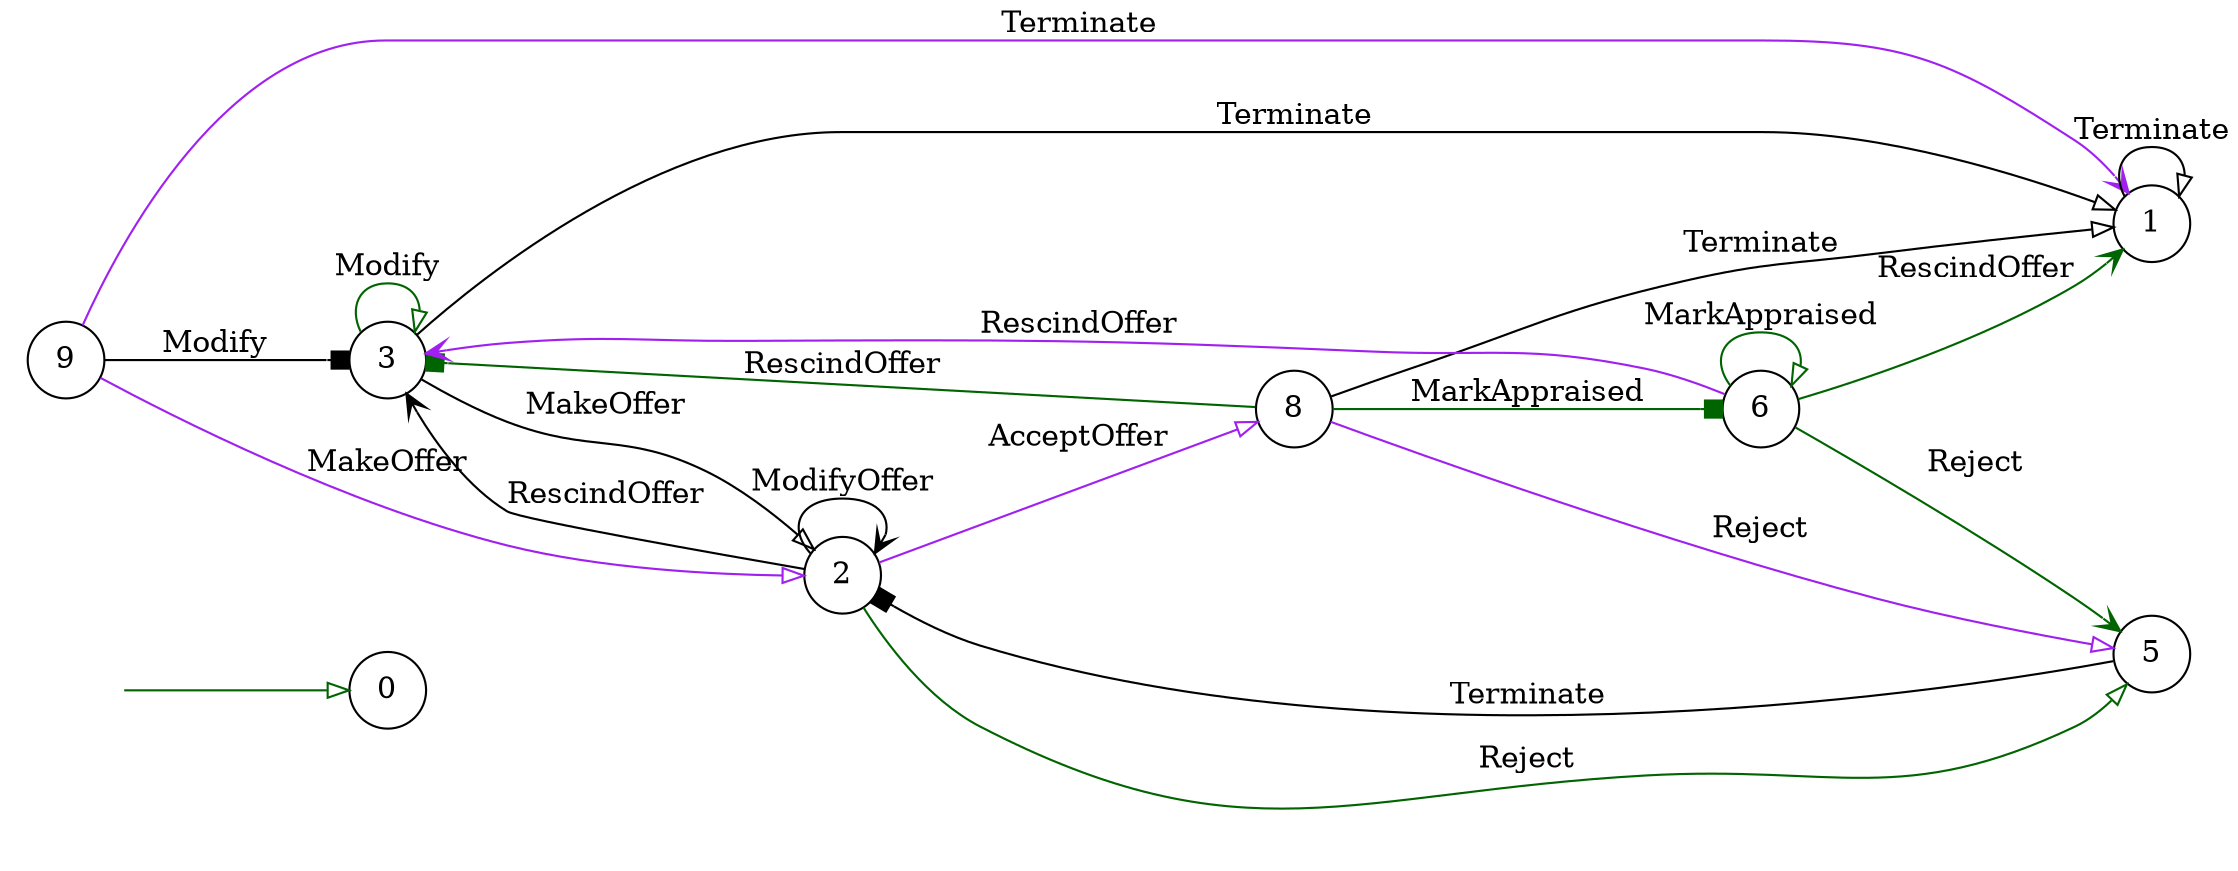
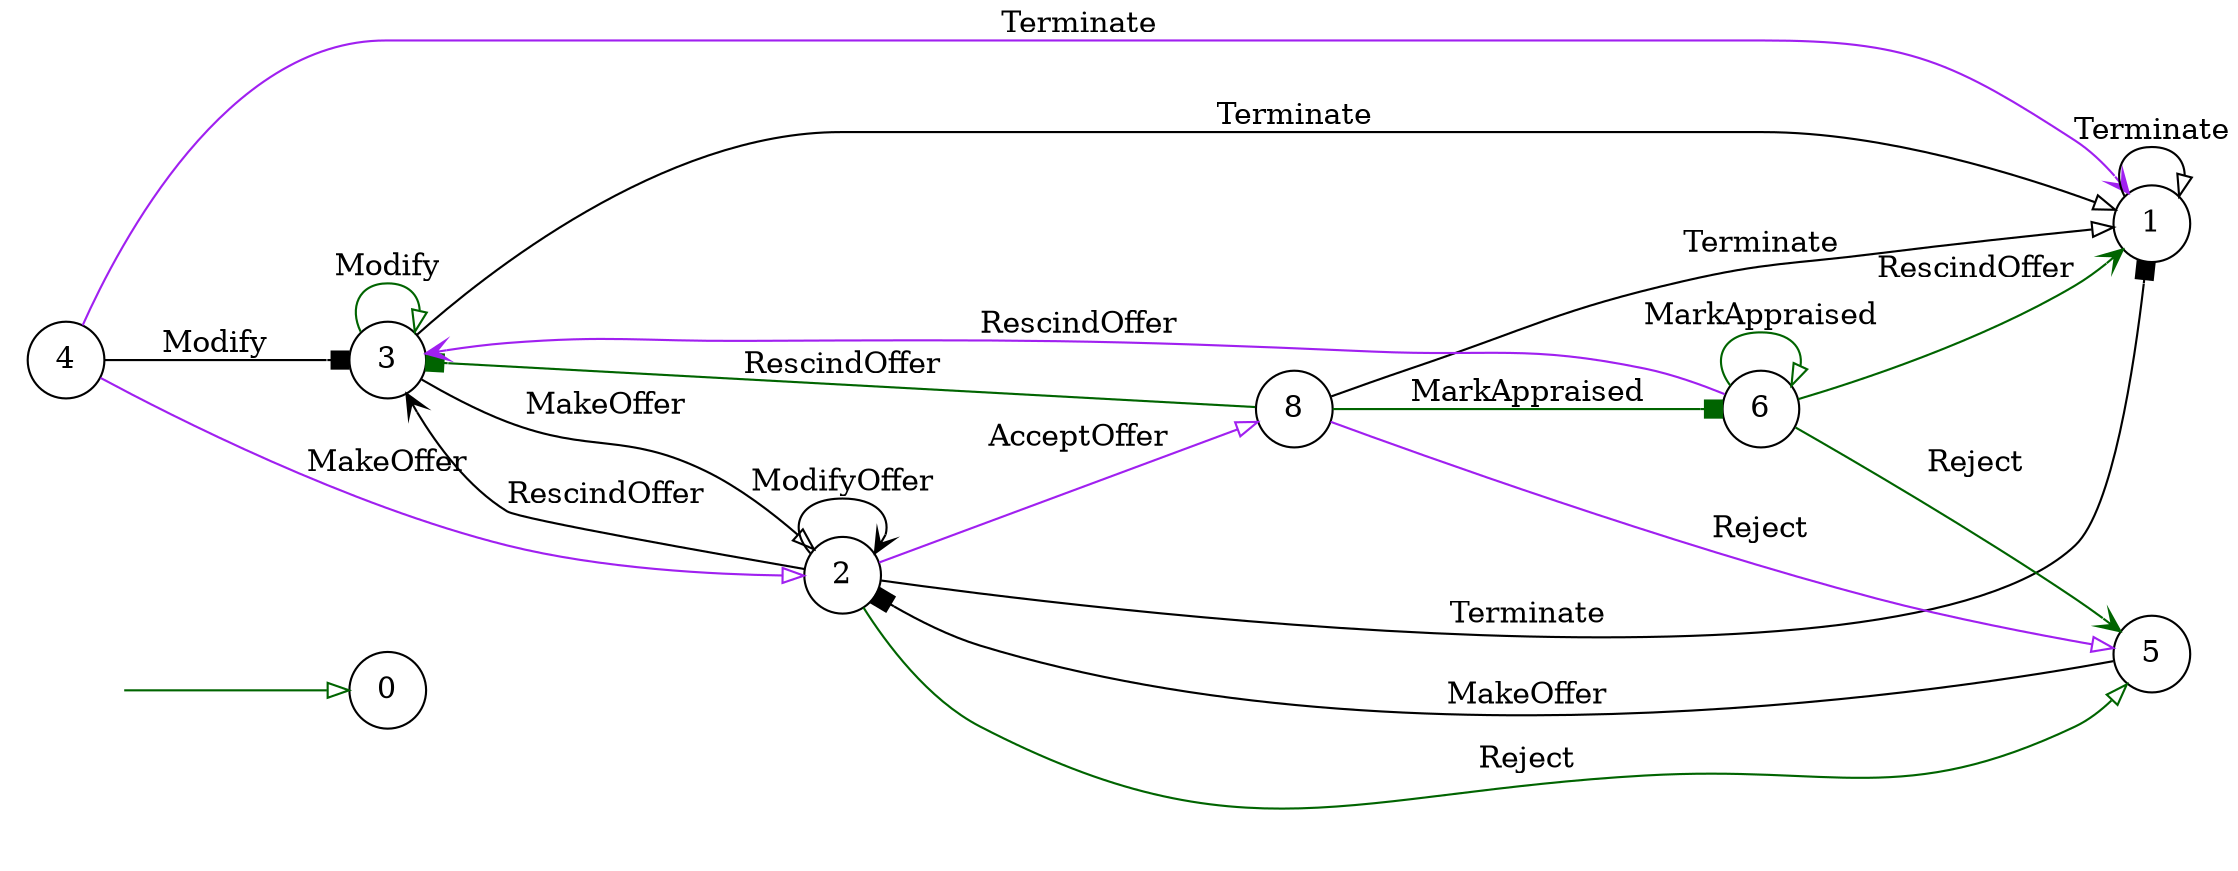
  digraph {
    rankdir=LR
    node [shape=circle]
    edge [arrowhead=onormal color=black]
    "" [shape=plaintext]
    n2 [label=0]
-   n3 [label=9]
+   n3 [label=4]
    n4 [label=3]
    n5 [label=2]
    n6 [label=1]
    n7 [label=5]
    n8 [label=8]
    n9 [label=6]
    "" -> n2 [color=darkgreen]
    n3 -> n4 [arrowhead=box label=Modify]
    n3 -> n5 [color=purple label=MakeOffer]
    n3 -> n6 [arrowhead=vee color=purple label=Terminate]
    n4 -> n4 [color=darkgreen label=Modify]
    n4 -> n5 [label=MakeOffer]
    n4 -> n6 [label=Terminate]
    n5 -> n4 [arrowhead=vee label=RescindOffer]
    n5 -> n5 [arrowhead=vee label=ModifyOffer]
+   n5 -> n6 [arrowhead=box label=Terminate]
    n5 -> n7 [color=darkgreen label=Reject]
    n5 -> n8 [color=purple label=AcceptOffer]
    n6 -> n6 [label=Terminate]
-   n7 -> n5 [arrowhead=box label=Terminate]
+   n7 -> n5 [arrowhead=box label=MakeOffer]
    n8 -> n4 [arrowhead=box color=darkgreen label=RescindOffer]
    n8 -> n6 [label=Terminate]
    n8 -> n7 [color=purple label=Reject]
    n8 -> n9 [arrowhead=box color=darkgreen label=MarkAppraised]
    n9 -> n4 [arrowhead=vee color=purple label=RescindOffer]
    n9 -> n6 [arrowhead=vee color=darkgreen label=RescindOffer]
    n9 -> n7 [arrowhead=vee color=darkgreen label=Reject]
    n9 -> n9 [color=darkgreen label=MarkAppraised]
  }
